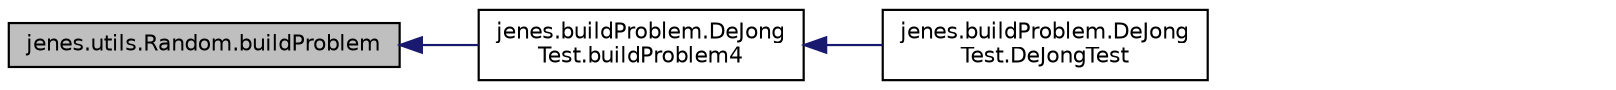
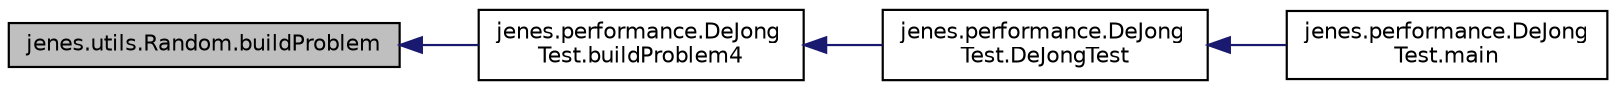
  digraph {
    rankdir=LR
    node [color=black fillcolor=white fontname=Helvetica fontsize=10 shape=record style=filled]
    edge [color=midnightblue dir=back fontname=Helvetica fontsize=10 labelfontname=Helvetica labelfontsize=10 style=solid]
    n1 [fillcolor=grey75 fontcolor=black height=0.2 label="jenes.utils.Random.buildProblem" width=0.4]
-   n2 [height=0.2 label="jenes.buildProblem.DeJong\lTest.buildProblem4" width=0.4]
-   n3 [height=0.2 label="jenes.buildProblem.DeJong\lTest.DeJongTest" width=0.4]
+   n2 [height=0.2 label="jenes.performance.DeJong\lTest.buildProblem4" width=0.4]
+   n3 [height=0.2 label="jenes.performance.DeJong\lTest.DeJongTest" width=0.4]
+   n4 [height=0.2 label="jenes.performance.DeJong\lTest.main" width=0.4]
    n1 -> n2
    n2 -> n3
+   n3 -> n4
  }
